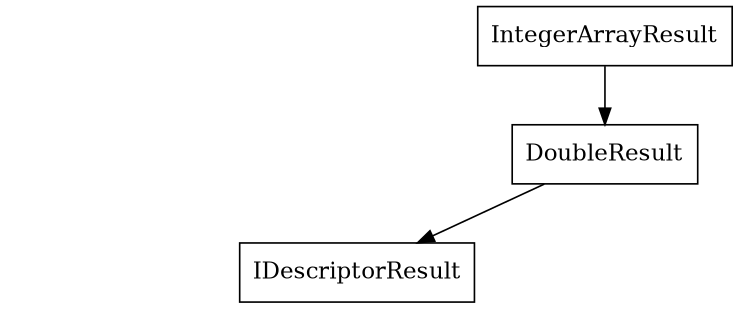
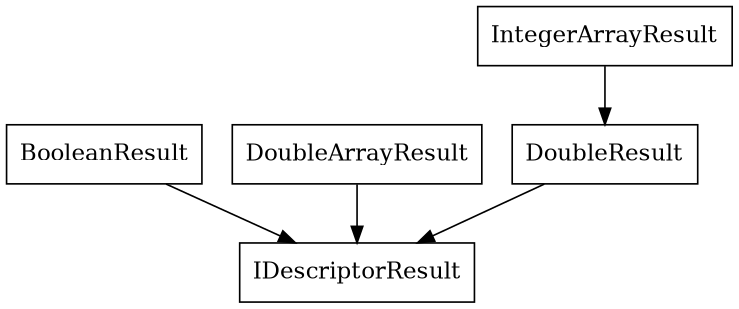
  digraph {
    rankdir=TB
    node [shape=box]
+   n1 [label=BooleanResult]
    n2 [label=IDescriptorResult]
+   n3 [label=DoubleArrayResult]
    n4 [label=DoubleResult]
    n5 [label=IntegerArrayResult]
+   n1 -> n2
+   n3 -> n2
    n4 -> n2
    n5 -> n4
  }
